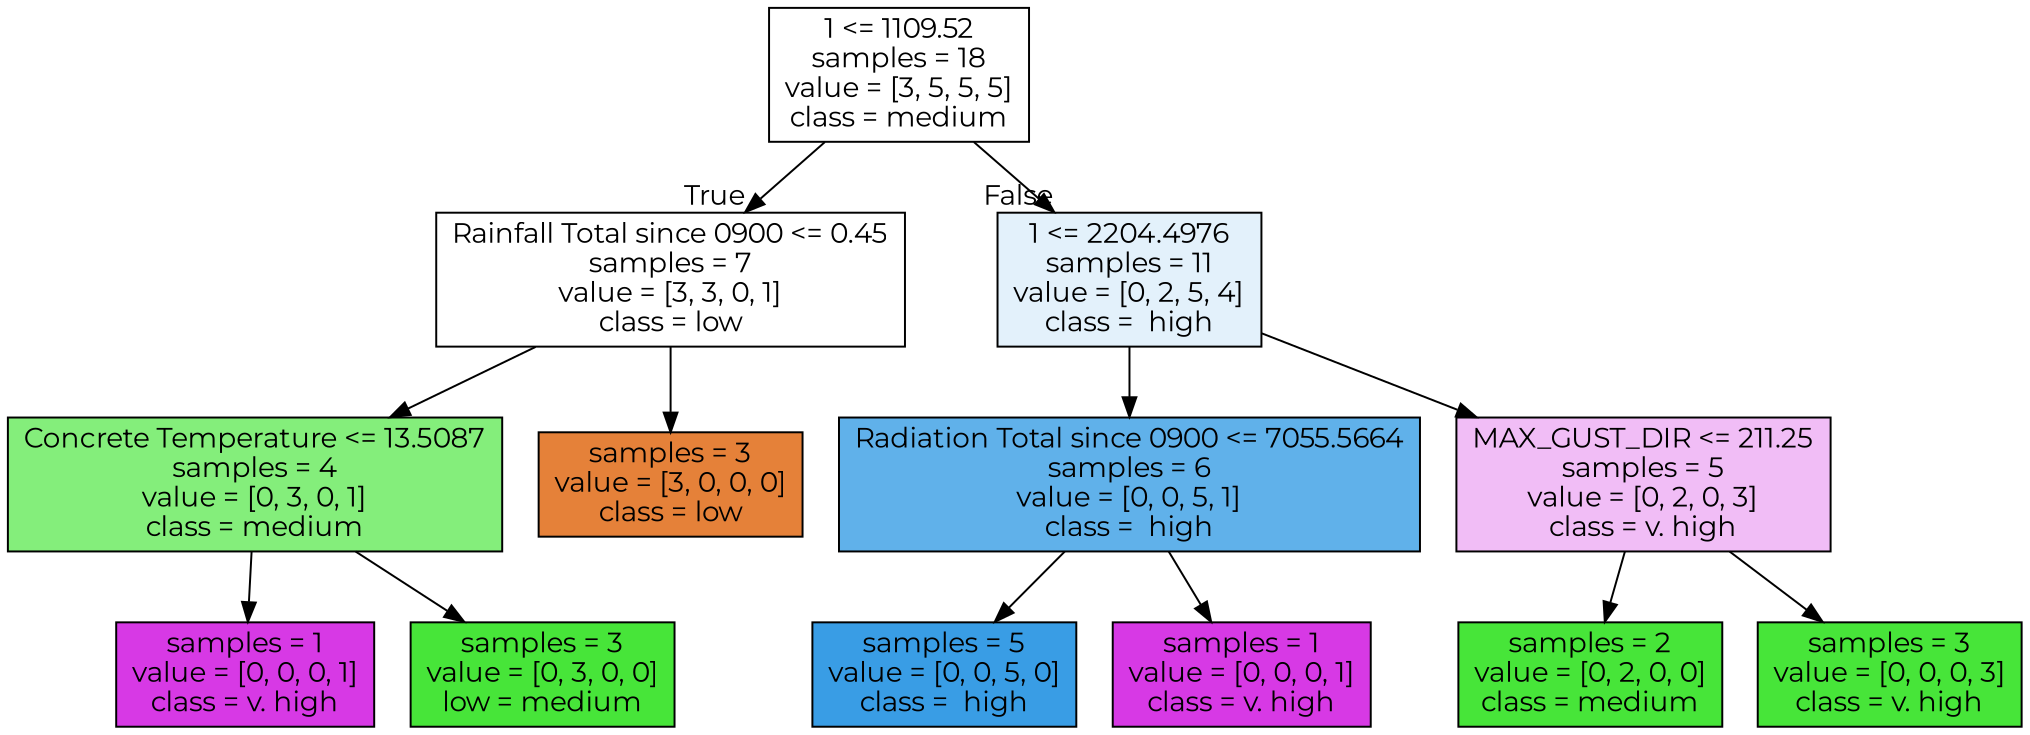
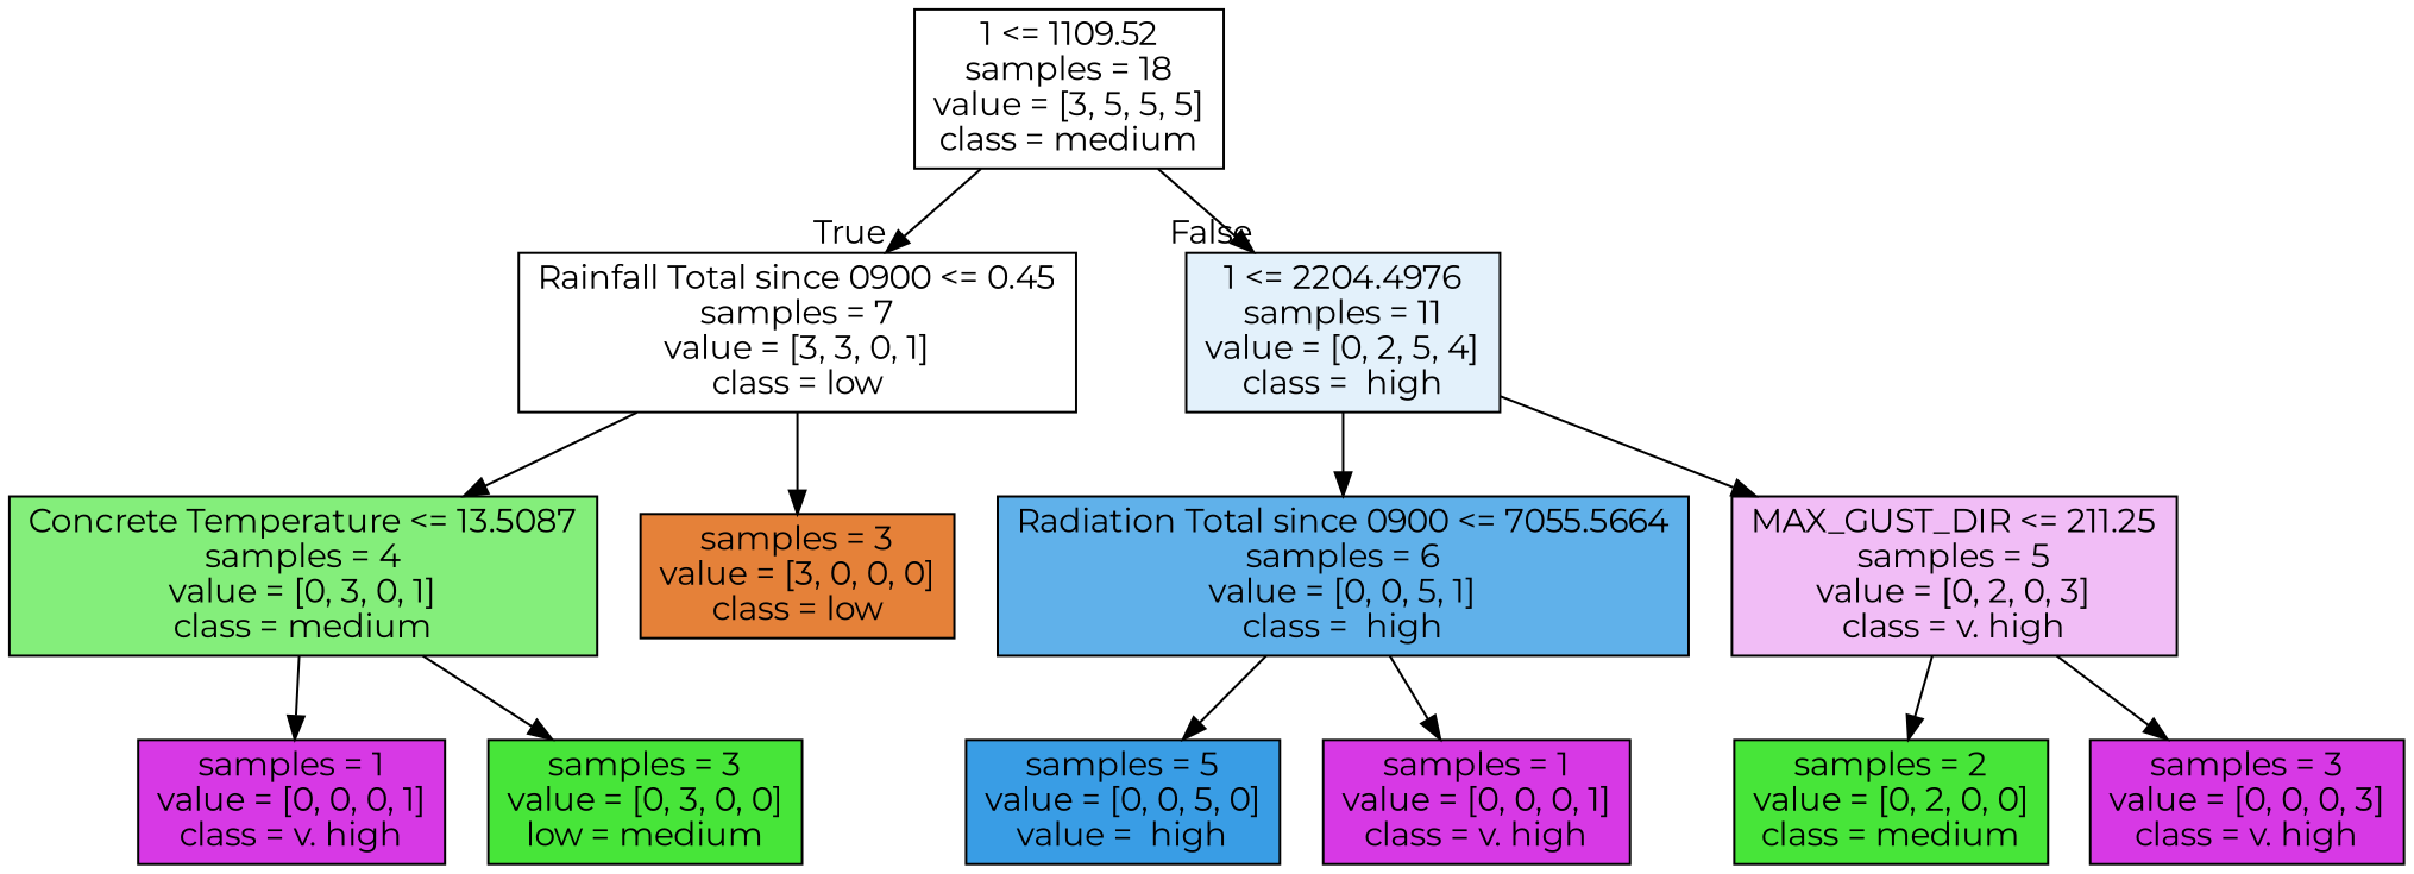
  digraph {
    fontname=Montserrat
    node [color=black fillcolor="#d739e5ff" fontname=Montserrat shape=box style=filled]
    edge [fontname=Montserrat]
    n1 [fillcolor="#47e53900" label="1 <= 1109.52\nsamples = 18\nvalue = [3, 5, 5, 5]\nclass = medium"]
    n2 [fillcolor="#e5813900" label="Rainfall Total since 0900 <= 0.45\nsamples = 7\nvalue = [3, 3, 0, 1]\nclass = low"]
    n3 [fillcolor="#399de524" label="1 <= 2204.4976\nsamples = 11\nvalue = [0, 2, 5, 4]\nclass =  high"]
    n4 [fillcolor="#47e539aa" label="Concrete Temperature <= 13.5087\nsamples = 4\nvalue = [0, 3, 0, 1]\nclass = medium"]
    n5 [fillcolor="#e58139ff" label="samples = 3\nvalue = [3, 0, 0, 0]\nclass = low"]
    n6 [fillcolor="#399de5cc" label="Radiation Total since 0900 <= 7055.5664\nsamples = 6\nvalue = [0, 0, 5, 1]\nclass =  high"]
    n7 [fillcolor="#d739e555" label="MAX_GUST_DIR <= 211.25\nsamples = 5\nvalue = [0, 2, 0, 3]\nclass = v. high"]
    n8 [label="samples = 1\nvalue = [0, 0, 0, 1]\nclass = v. high"]
    n9 [fillcolor="#47e539ff" label="samples = 3\nvalue = [0, 3, 0, 0]\nlow = medium"]
-   n10 [fillcolor="#399de5ff" label="samples = 5\nvalue = [0, 0, 5, 0]\nclass =  high"]
+   n10 [fillcolor="#399de5ff" label="samples = 5\nvalue = [0, 0, 5, 0]\nvalue =  high"]
    n11 [label="samples = 1\nvalue = [0, 0, 0, 1]\nclass = v. high"]
    n12 [fillcolor="#47e539ff" label="samples = 2\nvalue = [0, 2, 0, 0]\nclass = medium"]
-   n13 [fillcolor="#47e539ff" label="samples = 3\nvalue = [0, 0, 0, 3]\nclass = v. high"]
+   n13 [label="samples = 3\nvalue = [0, 0, 0, 3]\nclass = v. high"]
    n1 -> n2 [headlabel=True labelangle=45 labeldistance=2.5]
    n1 -> n3 [headlabel=False labelangle=-45 labeldistance=2.5]
    n2 -> n4
    n2 -> n5
    n3 -> n6
    n3 -> n7
    n4 -> n8
    n4 -> n9
    n6 -> n10
    n6 -> n11
    n7 -> n12
    n7 -> n13
  }
